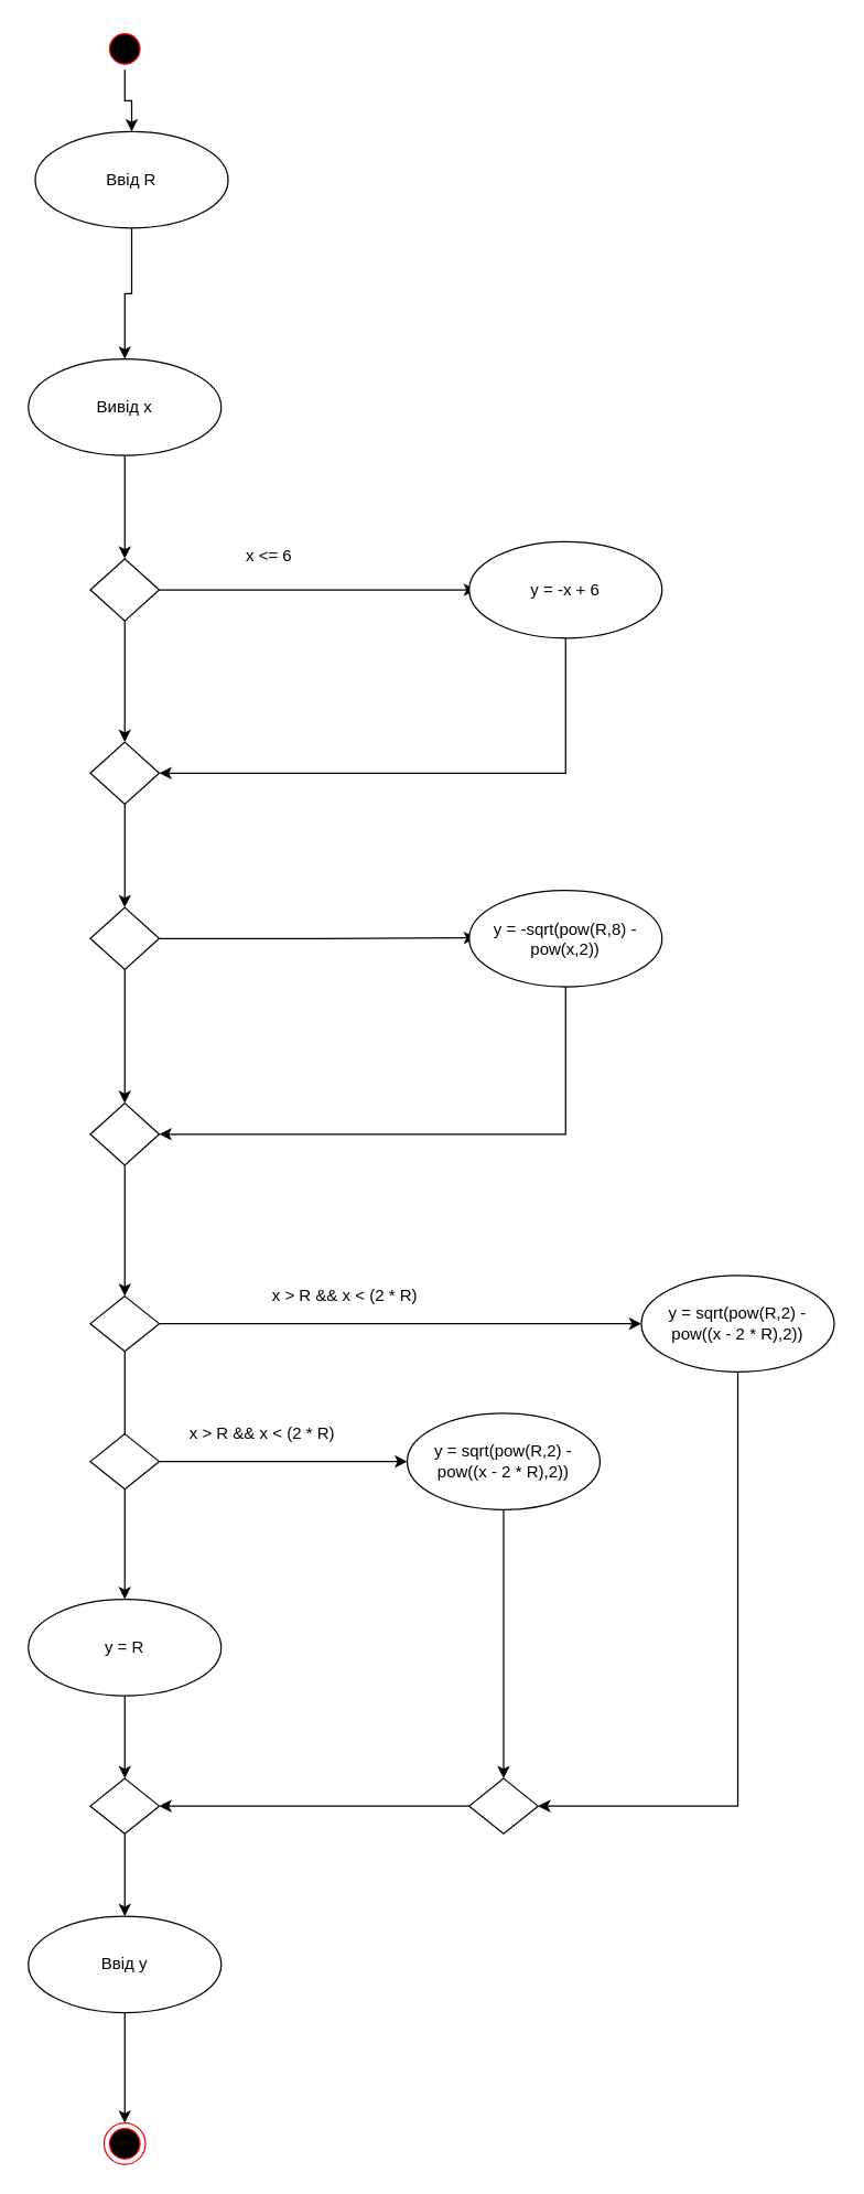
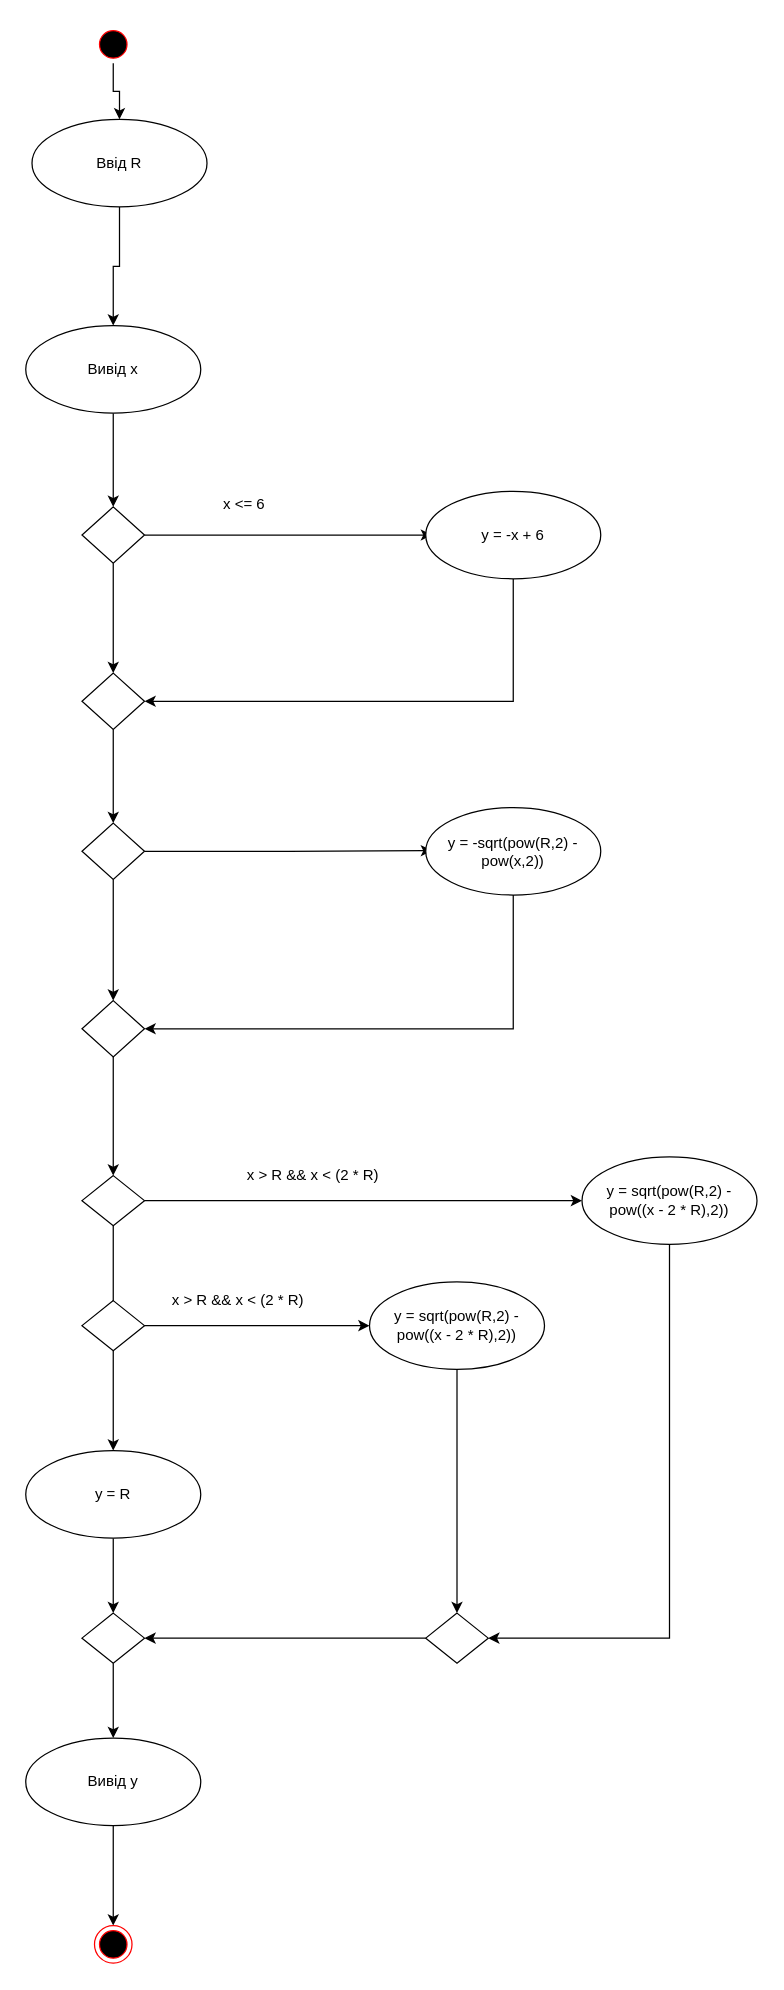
  <mxCell id="0" />
  <mxCell id="1" parent="0" />
  <mxCell id="2" style="edgeStyle=orthogonalEdgeStyle;rounded=0;orthogonalLoop=1;jettySize=auto;html=1;exitX=0.5;exitY=1;exitDx=0;exitDy=0;" edge="1" parent="1" source="3" target="5"><mxGeometry relative="1" as="geometry"><mxPoint x="90" y="110" as="targetPoint" /></mxGeometry></mxCell>
  <mxCell id="3" value="" style="ellipse;html=1;shape=startState;fillColor=#000000;strokeColor=#ff0000;" vertex="1" parent="1"><mxGeometry x="75" y="20" width="30" height="30" as="geometry" /></mxCell>
  <mxCell id="4" value="" style="edgeStyle=orthogonalEdgeStyle;rounded=0;orthogonalLoop=1;jettySize=auto;html=1;" edge="1" parent="1" source="5" target="7"><mxGeometry relative="1" as="geometry" /></mxCell>
  <mxCell id="5" value="Ввід R" style="ellipse;whiteSpace=wrap;html=1;" vertex="1" parent="1"><mxGeometry x="25" y="95" width="140" height="70" as="geometry" /></mxCell>
  <mxCell id="6" value="" style="edgeStyle=orthogonalEdgeStyle;rounded=0;orthogonalLoop=1;jettySize=auto;html=1;" edge="1" parent="1" source="7" target="9"><mxGeometry relative="1" as="geometry"><Array as="points"><mxPoint x="90" y="400" /><mxPoint x="90" y="400" /></Array></mxGeometry></mxCell>
  <mxCell id="7" value="Вивід x" style="ellipse;whiteSpace=wrap;html=1;" vertex="1" parent="1"><mxGeometry x="20" y="260" width="140" height="70" as="geometry" /></mxCell>
  <mxCell id="8" value="" style="edgeStyle=orthogonalEdgeStyle;rounded=0;orthogonalLoop=1;jettySize=auto;html=1;" edge="1" parent="1" source="9"><mxGeometry relative="1" as="geometry"><mxPoint x="345" y="427.5" as="targetPoint" /></mxGeometry></mxCell>
  <mxCell id="9" value="" style="rhombus;whiteSpace=wrap;html=1;" vertex="1" parent="1"><mxGeometry x="65" y="405" width="50" height="45" as="geometry" /></mxCell>
  <mxCell id="10" style="edgeStyle=orthogonalEdgeStyle;rounded=0;orthogonalLoop=1;jettySize=auto;html=1;exitX=0.5;exitY=1;exitDx=0;exitDy=0;entryX=1;entryY=0.5;entryDx=0;entryDy=0;" edge="1" parent="1" source="11" target="14"><mxGeometry relative="1" as="geometry" /></mxCell>
  <mxCell id="11" value="y = -x + 6" style="ellipse;whiteSpace=wrap;html=1;" vertex="1" parent="1"><mxGeometry x="340" y="392.5" width="140" height="70" as="geometry" /></mxCell>
  <mxCell id="12" value="x &lt;= 6" style="text;html=1;strokeColor=none;fillColor=none;align=center;verticalAlign=middle;whiteSpace=wrap;rounded=0;" vertex="1" parent="1"><mxGeometry x="175" y="392.5" width="40" height="20" as="geometry" /></mxCell>
  <mxCell id="13" value="" style="edgeStyle=orthogonalEdgeStyle;rounded=0;orthogonalLoop=1;jettySize=auto;html=1;exitX=0.5;exitY=1;exitDx=0;exitDy=0;" edge="1" target="14" parent="1" source="9"><mxGeometry relative="1" as="geometry"><mxPoint x="90" y="480" as="sourcePoint" /></mxGeometry></mxCell>
  <mxCell id="14" value="" style="rhombus;whiteSpace=wrap;html=1;" vertex="1" parent="1"><mxGeometry x="65" y="538" width="50" height="45" as="geometry" /></mxCell>
  <mxCell id="15" value="" style="edgeStyle=orthogonalEdgeStyle;rounded=0;orthogonalLoop=1;jettySize=auto;html=1;exitX=0.5;exitY=1;exitDx=0;exitDy=0;" edge="1" target="16" parent="1" source="14"><mxGeometry relative="1" as="geometry"><mxPoint x="90" y="583" as="sourcePoint" /></mxGeometry></mxCell>
  <mxCell id="16" value="" style="rhombus;whiteSpace=wrap;html=1;" vertex="1" parent="1"><mxGeometry x="65" y="658" width="50" height="45" as="geometry" /></mxCell>
  <mxCell id="17" value="" style="edgeStyle=orthogonalEdgeStyle;rounded=0;orthogonalLoop=1;jettySize=auto;html=1;exitX=1;exitY=0.5;exitDx=0;exitDy=0;" edge="1" parent="1" source="16"><mxGeometry relative="1" as="geometry"><mxPoint x="115" y="680.5" as="sourcePoint" /><mxPoint x="345" y="680" as="targetPoint" /><Array as="points"><mxPoint x="230" y="681" /></Array></mxGeometry></mxCell>
  <mxCell id="18" style="edgeStyle=orthogonalEdgeStyle;rounded=0;orthogonalLoop=1;jettySize=auto;html=1;exitX=0.5;exitY=1;exitDx=0;exitDy=0;entryX=1;entryY=0.5;entryDx=0;entryDy=0;" edge="1" parent="1" source="19" target="21"><mxGeometry relative="1" as="geometry" /></mxCell>
- <mxCell id="19" value="y = -sqrt(pow(R,8) - pow(x,2))" style="ellipse;whiteSpace=wrap;html=1;" vertex="1" parent="1"><mxGeometry x="340" y="645.5" width="140" height="70" as="geometry" /></mxCell>
+ <mxCell id="19" value="y = -sqrt(pow(R,2) - pow(x,2))" style="ellipse;whiteSpace=wrap;html=1;" vertex="1" parent="1"><mxGeometry x="340" y="645.5" width="140" height="70" as="geometry" /></mxCell>
  <mxCell id="20" value="" style="edgeStyle=orthogonalEdgeStyle;rounded=0;orthogonalLoop=1;jettySize=auto;html=1;exitX=0.5;exitY=1;exitDx=0;exitDy=0;" edge="1" target="21" parent="1" source="16"><mxGeometry relative="1" as="geometry"><mxPoint x="90" y="720" as="sourcePoint" /><Array as="points" /></mxGeometry></mxCell>
  <mxCell id="21" value="" style="rhombus;whiteSpace=wrap;html=1;" vertex="1" parent="1"><mxGeometry x="65" y="800" width="50" height="45" as="geometry" /></mxCell>
  <mxCell id="22" value="" style="edgeStyle=orthogonalEdgeStyle;rounded=0;orthogonalLoop=1;jettySize=auto;html=1;exitX=0.5;exitY=1;exitDx=0;exitDy=0;" edge="1" target="25" parent="1" source="21"><mxGeometry relative="1" as="geometry"><mxPoint x="90" y="870" as="sourcePoint" /><Array as="points" /></mxGeometry></mxCell>
  <mxCell id="23" value="" style="edgeStyle=orthogonalEdgeStyle;rounded=0;orthogonalLoop=1;jettySize=auto;html=1;entryX=0;entryY=0.5;entryDx=0;entryDy=0;" edge="1" parent="1" source="25" target="27"><mxGeometry relative="1" as="geometry" /></mxCell>
  <mxCell id="24" style="edgeStyle=orthogonalEdgeStyle;rounded=0;orthogonalLoop=1;jettySize=auto;html=1;exitX=0.5;exitY=1;exitDx=0;exitDy=0;" edge="1" parent="1" source="25"><mxGeometry relative="1" as="geometry"><mxPoint x="90" y="1080" as="targetPoint" /></mxGeometry></mxCell>
  <mxCell id="25" value="" style="rhombus;whiteSpace=wrap;html=1;" vertex="1" parent="1"><mxGeometry x="65" y="940" width="50" height="40" as="geometry" /></mxCell>
  <mxCell id="26" style="edgeStyle=orthogonalEdgeStyle;rounded=0;orthogonalLoop=1;jettySize=auto;html=1;exitX=0.5;exitY=1;exitDx=0;exitDy=0;entryX=1;entryY=0.5;entryDx=0;entryDy=0;" edge="1" parent="1" source="27" target="38"><mxGeometry relative="1" as="geometry" /></mxCell>
  <mxCell id="27" value="y = sqrt(pow(R,2) - pow((x - 2 * R),2))" style="ellipse;whiteSpace=wrap;html=1;" vertex="1" parent="1"><mxGeometry x="465" y="925" width="140" height="70" as="geometry" /></mxCell>
  <mxCell id="28" value="x &amp;gt; R &amp;amp;&amp;amp; x &amp;lt; (2 * R)" style="text;html=1;strokeColor=none;fillColor=none;align=center;verticalAlign=middle;whiteSpace=wrap;rounded=0;" vertex="1" parent="1"><mxGeometry x="195" y="930" width="110" height="20" as="geometry" /></mxCell>
  <mxCell id="29" style="edgeStyle=orthogonalEdgeStyle;rounded=0;orthogonalLoop=1;jettySize=auto;html=1;exitX=0.5;exitY=1;exitDx=0;exitDy=0;" edge="1" parent="1" source="30"><mxGeometry relative="1" as="geometry"><mxPoint x="90" y="1160" as="targetPoint" /></mxGeometry></mxCell>
  <mxCell id="30" value="" style="rhombus;whiteSpace=wrap;html=1;" vertex="1" parent="1"><mxGeometry x="65" y="1040" width="50" height="40" as="geometry" /></mxCell>
  <mxCell id="31" value="" style="edgeStyle=orthogonalEdgeStyle;rounded=0;orthogonalLoop=1;jettySize=auto;html=1;entryX=0;entryY=0.5;entryDx=0;entryDy=0;exitX=1;exitY=0.5;exitDx=0;exitDy=0;" edge="1" target="33" parent="1" source="30"><mxGeometry relative="1" as="geometry"><mxPoint x="135" y="1060" as="sourcePoint" /><Array as="points" /></mxGeometry></mxCell>
  <mxCell id="32" style="edgeStyle=orthogonalEdgeStyle;rounded=0;orthogonalLoop=1;jettySize=auto;html=1;exitX=0.5;exitY=1;exitDx=0;exitDy=0;entryX=0.5;entryY=0;entryDx=0;entryDy=0;" edge="1" parent="1" source="33" target="38"><mxGeometry relative="1" as="geometry"><mxPoint x="365" y="1290" as="targetPoint" /></mxGeometry></mxCell>
  <mxCell id="33" value="y = sqrt(pow(R,2) - pow((x - 2 * R),2))" style="ellipse;whiteSpace=wrap;html=1;" vertex="1" parent="1"><mxGeometry x="295" y="1025" width="140" height="70" as="geometry" /></mxCell>
  <mxCell id="34" value="x &amp;gt; R &amp;amp;&amp;amp; x &amp;lt; (2 * R)" style="text;html=1;strokeColor=none;fillColor=none;align=center;verticalAlign=middle;whiteSpace=wrap;rounded=0;" vertex="1" parent="1"><mxGeometry x="135" y="1030" width="110" height="20" as="geometry" /></mxCell>
  <mxCell id="35" style="edgeStyle=orthogonalEdgeStyle;rounded=0;orthogonalLoop=1;jettySize=auto;html=1;exitX=0.5;exitY=1;exitDx=0;exitDy=0;entryX=0.5;entryY=0;entryDx=0;entryDy=0;" edge="1" parent="1" source="36" target="40"><mxGeometry relative="1" as="geometry" /></mxCell>
  <mxCell id="36" value="y = R" style="ellipse;whiteSpace=wrap;html=1;" vertex="1" parent="1"><mxGeometry x="20" y="1160" width="140" height="70" as="geometry" /></mxCell>
  <mxCell id="37" style="edgeStyle=orthogonalEdgeStyle;rounded=0;orthogonalLoop=1;jettySize=auto;html=1;entryX=1;entryY=0.5;entryDx=0;entryDy=0;" edge="1" parent="1" source="38" target="40"><mxGeometry relative="1" as="geometry" /></mxCell>
  <mxCell id="38" value="" style="rhombus;whiteSpace=wrap;html=1;" vertex="1" parent="1"><mxGeometry x="340" y="1290" width="50" height="40" as="geometry" /></mxCell>
  <mxCell id="39" value="" style="edgeStyle=orthogonalEdgeStyle;rounded=0;orthogonalLoop=1;jettySize=auto;html=1;" edge="1" parent="1" source="40"><mxGeometry relative="1" as="geometry"><mxPoint x="90" y="1390" as="targetPoint" /></mxGeometry></mxCell>
  <mxCell id="40" value="" style="rhombus;whiteSpace=wrap;html=1;" vertex="1" parent="1"><mxGeometry x="65" y="1290" width="50" height="40" as="geometry" /></mxCell>
  <mxCell id="41" style="edgeStyle=orthogonalEdgeStyle;rounded=0;orthogonalLoop=1;jettySize=auto;html=1;exitX=0.5;exitY=1;exitDx=0;exitDy=0;entryX=0.5;entryY=0;entryDx=0;entryDy=0;" edge="1" parent="1" source="42" target="43"><mxGeometry relative="1" as="geometry" /></mxCell>
- <mxCell id="42" value="Ввід y" style="ellipse;whiteSpace=wrap;html=1;" vertex="1" parent="1"><mxGeometry x="20" y="1390" width="140" height="70" as="geometry" /></mxCell>
+ <mxCell id="42" value="Вивід y" style="ellipse;whiteSpace=wrap;html=1;" vertex="1" parent="1"><mxGeometry x="20" y="1390" width="140" height="70" as="geometry" /></mxCell>
  <mxCell id="43" value="" style="ellipse;html=1;shape=endState;fillColor=#000000;strokeColor=#ff0000;" vertex="1" parent="1"><mxGeometry x="75" y="1540" width="30" height="30" as="geometry" /></mxCell>
